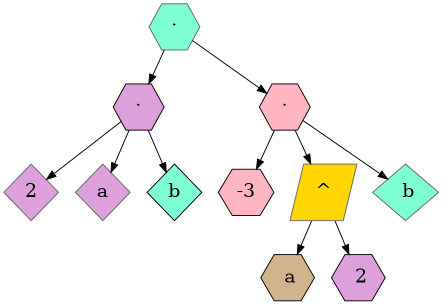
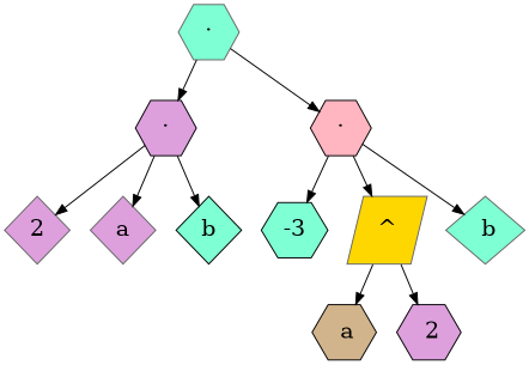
  digraph {
    node [fontsize=20 style=filled fillcolor=plum color=black shape=hexagon]
    n1 [label="·" fillcolor=aquamarine color=gray40]
    n2 [label="·"]
    n3 [label="·" fillcolor=lightpink]
    2 [color=gray40 shape=diamond]
    a [color=gray40 shape=diamond]
    b [fillcolor=aquamarine shape=diamond]
-   -3 [fillcolor=lightpink]
+   -3 [fillcolor=aquamarine]
    n8 [label="^" fillcolor=gold color=gray40 shape=parallelogram]
    " b" [fillcolor=aquamarine color=gray40 shape=diamond]
    " a" [fillcolor=tan]
    " 2"
    n1 -> n2
    n1 -> n3
    n2 -> 2
    n2 -> a
    n2 -> b
    n3 -> -3
    n3 -> n8
    n3 -> " b"
    n8 -> " a"
    n8 -> " 2"
  }
